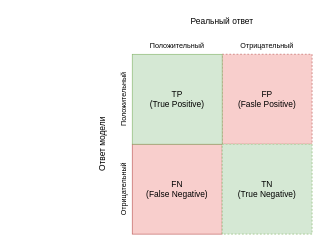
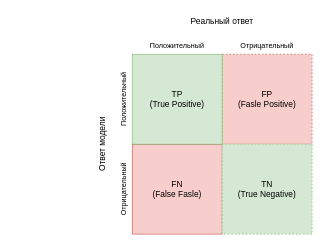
  <mxCell id="0" />
  <mxCell id="1" parent="0" />
  <mxCell id="2" value="&lt;font style=&quot;font-size: 14px;&quot;&gt;FP&lt;br&gt;(Fasle Positive)&lt;/font&gt;" style="rounded=0;whiteSpace=wrap;html=1;fillColor=#f8cecc;strokeColor=#b85450;dashed=1;" vertex="1" parent="1"><mxGeometry x="370" y="90" width="150" height="150" as="geometry" /></mxCell>
- <mxCell id="3" value="&lt;font style=&quot;font-size: 14px;&quot;&gt;FN&lt;br&gt;(False Negative)&lt;/font&gt;" style="rounded=0;whiteSpace=wrap;html=1;fillColor=#f8cecc;strokeColor=#b85450;" vertex="1" parent="1"><mxGeometry x="220" y="240" width="150" height="150" as="geometry" /></mxCell>
+ <mxCell id="3" value="&lt;font style=&quot;font-size: 14px;&quot;&gt;FN&lt;br&gt;(False Fasle)&lt;/font&gt;" style="rounded=0;whiteSpace=wrap;html=1;fillColor=#f8cecc;strokeColor=#b85450;" vertex="1" parent="1"><mxGeometry x="220" y="240" width="150" height="150" as="geometry" /></mxCell>
  <mxCell id="4" value="&lt;font style=&quot;font-size: 14px;&quot;&gt;TN&lt;br&gt;(True Negative)&lt;/font&gt;" style="rounded=0;whiteSpace=wrap;html=1;fillColor=#d5e8d4;strokeColor=#82b366;dashed=1;" vertex="1" parent="1"><mxGeometry x="370" y="240" width="150" height="150" as="geometry" /></mxCell>
  <mxCell id="5" value="&lt;font style=&quot;font-size: 14px;&quot;&gt;Ответ модели&lt;/font&gt;" style="text;html=1;strokeColor=none;fillColor=none;align=center;verticalAlign=middle;whiteSpace=wrap;rounded=0;rotation=-90;" vertex="1" parent="1"><mxGeometry x="20" y="225" width="300" height="30" as="geometry" /></mxCell>
  <mxCell id="6" value="&lt;span style=&quot;font-size: 14px;&quot;&gt;Реальный ответ&lt;/span&gt;" style="text;html=1;strokeColor=none;fillColor=none;align=center;verticalAlign=middle;whiteSpace=wrap;rounded=0;rotation=0;" vertex="1" parent="1"><mxGeometry x="220" y="20" width="300" height="30" as="geometry" /></mxCell>
  <mxCell id="7" value="&lt;font style=&quot;font-size: 12px;&quot;&gt;Положительный&lt;/font&gt;" style="text;html=1;strokeColor=none;fillColor=none;align=center;verticalAlign=middle;whiteSpace=wrap;rounded=0;fontSize=14;rotation=-90;" vertex="1" parent="1"><mxGeometry x="130" y="150" width="150" height="30" as="geometry" /></mxCell>
  <mxCell id="8" value="&lt;font style=&quot;font-size: 12px;&quot;&gt;Отрицательный&lt;br&gt;&lt;/font&gt;" style="text;html=1;strokeColor=none;fillColor=none;align=center;verticalAlign=middle;whiteSpace=wrap;rounded=0;fontSize=14;rotation=-90;" vertex="1" parent="1"><mxGeometry x="130" y="300" width="150" height="30" as="geometry" /></mxCell>
  <mxCell id="9" value="&lt;font style=&quot;font-size: 12px;&quot;&gt;Отрицательный&lt;br&gt;&lt;/font&gt;" style="text;html=1;strokeColor=none;fillColor=none;align=center;verticalAlign=middle;whiteSpace=wrap;rounded=0;fontSize=14;rotation=0;" vertex="1" parent="1"><mxGeometry x="370" y="60" width="150" height="30" as="geometry" /></mxCell>
  <mxCell id="10" value="&lt;font style=&quot;font-size: 12px;&quot;&gt;Положительный&lt;/font&gt;" style="text;html=1;strokeColor=none;fillColor=none;align=center;verticalAlign=middle;whiteSpace=wrap;rounded=0;fontSize=14;rotation=0;" vertex="1" parent="1"><mxGeometry x="220" y="60" width="150" height="30" as="geometry" /></mxCell>
  <mxCell id="11" value="&lt;font style=&quot;font-size: 14px;&quot;&gt;TP&lt;br&gt;(True Positive)&lt;/font&gt;" style="rounded=0;whiteSpace=wrap;html=1;fillColor=#d5e8d4;strokeColor=#82b366;" vertex="1" parent="1"><mxGeometry x="220" y="90" width="150" height="150" as="geometry" /></mxCell>
